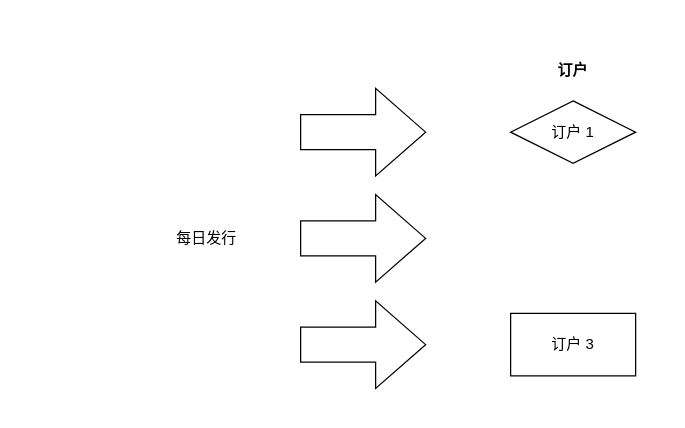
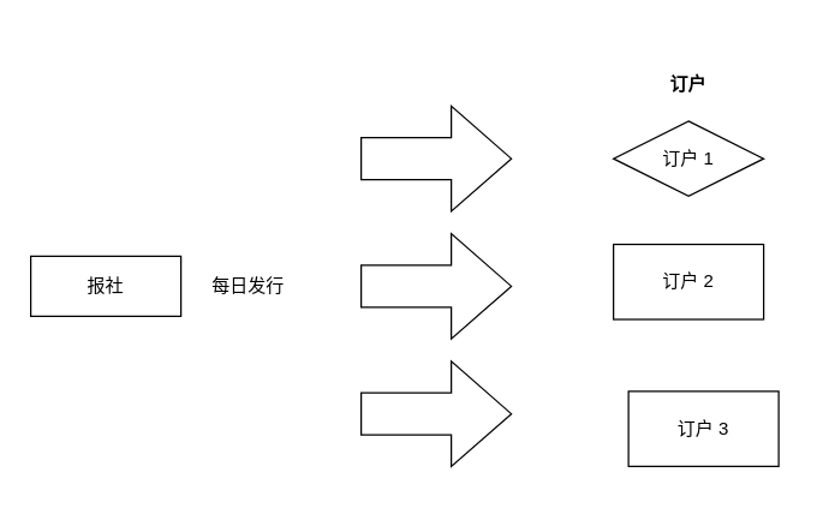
  <mxCell id="0" />
  <mxCell id="1" parent="0" />
  <mxCell id="2" value="" style="group;movable=1;resizable=1;rotatable=1;deletable=1;editable=1;locked=0;connectable=1;" parent="1" vertex="1" connectable="0"><mxGeometry x="390" y="20" width="136" height="300" as="geometry" /></mxCell>
  <mxCell id="3" value="订户" style="text;html=1;strokeColor=none;fillColor=none;align=center;verticalAlign=middle;whiteSpace=wrap;rounded=0;fontStyle=1;movable=1;resizable=1;rotatable=1;deletable=1;editable=1;locked=0;connectable=1;" parent="2" vertex="1"><mxGeometry y="12.63" width="136" height="47.368" as="geometry" /></mxCell>
  <mxCell id="4" value="订户&amp;nbsp;1" style="rhombus;whiteSpace=wrap;html=1;align=center;movable=1;resizable=1;rotatable=1;deletable=1;editable=1;locked=0;connectable=1;container=0;" parent="2" vertex="1"><mxGeometry x="18" y="59.998" width="100" height="50" as="geometry" /></mxCell>
- <mxCell id="6" value="订户 3" style="whiteSpace=wrap;html=1;align=center;movable=1;resizable=1;rotatable=1;deletable=1;editable=1;locked=0;connectable=1;container=0;" parent="2" vertex="1"><mxGeometry x="18" y="230.002" width="100" height="50" as="geometry" /></mxCell>
+ <mxCell id="5" value="订户&amp;nbsp;2" style="whiteSpace=wrap;html=1;align=center;movable=1;resizable=1;rotatable=1;deletable=1;editable=1;locked=0;connectable=1;container=0;" parent="2" vertex="1"><mxGeometry x="18" y="142.105" width="100" height="50" as="geometry" /></mxCell>
+ <mxCell id="6" value="订户 3" style="whiteSpace=wrap;html=1;align=center;movable=1;resizable=1;rotatable=1;deletable=1;editable=1;locked=0;connectable=1;container=0;" parent="2" vertex="1"><mxGeometry x="28" y="240.002" width="100" height="50" as="geometry" /></mxCell>
  <mxCell id="7" value="每日发行" style="text;html=1;strokeColor=none;fillColor=none;align=center;verticalAlign=middle;whiteSpace=wrap;rounded=0;" parent="1" vertex="1"><mxGeometry x="135" y="175" width="60" height="30" as="geometry" /></mxCell>
+ <mxCell id="8" value="报社" style="whiteSpace=wrap;html=1;align=center;" vertex="1" parent="1"><mxGeometry x="20" y="170" width="100" height="40" as="geometry" /></mxCell>
  <mxCell id="9" value="" style="html=1;shadow=0;dashed=0;align=center;verticalAlign=middle;shape=mxgraph.arrows2.arrow;dy=0.6;dx=40;notch=0;" vertex="1" parent="1"><mxGeometry x="240" y="155" width="100" height="70" as="geometry" /></mxCell>
  <mxCell id="10" value="" style="html=1;shadow=0;dashed=0;align=center;verticalAlign=middle;shape=mxgraph.arrows2.arrow;dy=0.6;dx=40;notch=0;" vertex="1" parent="1"><mxGeometry x="240" y="70" width="100" height="70" as="geometry" /></mxCell>
  <mxCell id="11" value="" style="html=1;shadow=0;dashed=0;align=center;verticalAlign=middle;shape=mxgraph.arrows2.arrow;dy=0.6;dx=40;notch=0;" vertex="1" parent="1"><mxGeometry x="240" y="240" width="100" height="70" as="geometry" /></mxCell>
